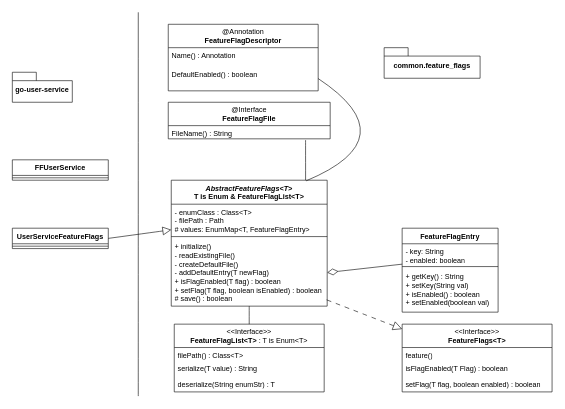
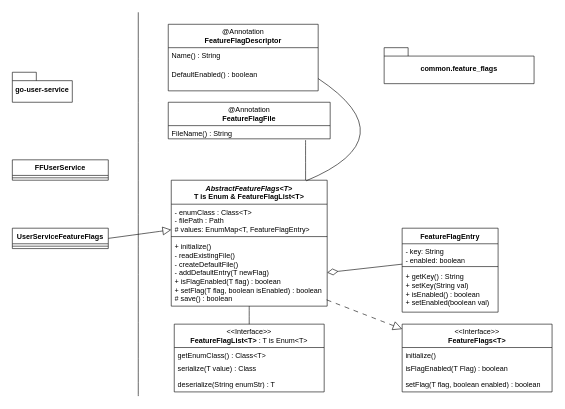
  <mxCell id="0" />
  <mxCell id="1" parent="0" />
  <mxCell id="2" value="&amp;lt;&amp;lt;Interface&amp;gt;&amp;gt;&lt;br&gt;&lt;b&gt;FeatureFlags&amp;lt;T&amp;gt;&lt;/b&gt;" style="swimlane;fontStyle=0;childLayout=stackLayout;horizontal=1;startSize=39;fillColor=none;horizontalStack=0;resizeParent=1;resizeParentMax=0;resizeLast=0;collapsible=1;marginBottom=0;whiteSpace=wrap;html=1;" vertex="1" parent="1"><mxGeometry x="670" y="540" width="250" height="113" as="geometry" /></mxCell>
- <mxCell id="3" value="feature()" style="text;strokeColor=none;fillColor=none;align=left;verticalAlign=top;spacingLeft=4;spacingRight=4;overflow=hidden;rotatable=0;points=[[0,0.5],[1,0.5]];portConstraint=eastwest;whiteSpace=wrap;html=1;" vertex="1" parent="2"><mxGeometry y="39" width="250" height="22" as="geometry" /></mxCell>
+ <mxCell id="3" value="initialize()" style="text;strokeColor=none;fillColor=none;align=left;verticalAlign=top;spacingLeft=4;spacingRight=4;overflow=hidden;rotatable=0;points=[[0,0.5],[1,0.5]];portConstraint=eastwest;whiteSpace=wrap;html=1;" vertex="1" parent="2"><mxGeometry y="39" width="250" height="22" as="geometry" /></mxCell>
  <mxCell id="4" value="isFlagEnabled(T Flag) : boolean" style="text;strokeColor=none;fillColor=none;align=left;verticalAlign=top;spacingLeft=4;spacingRight=4;overflow=hidden;rotatable=0;points=[[0,0.5],[1,0.5]];portConstraint=eastwest;whiteSpace=wrap;html=1;" vertex="1" parent="2"><mxGeometry y="61" width="250" height="26" as="geometry" /></mxCell>
  <mxCell id="5" value="setFlag(T flag, boolean enabled) : boolean" style="text;strokeColor=none;fillColor=none;align=left;verticalAlign=top;spacingLeft=4;spacingRight=4;overflow=hidden;rotatable=0;points=[[0,0.5],[1,0.5]];portConstraint=eastwest;whiteSpace=wrap;html=1;" vertex="1" parent="2"><mxGeometry y="87" width="250" height="26" as="geometry" /></mxCell>
  <mxCell id="6" value="&amp;lt;&amp;lt;Interface&amp;gt;&amp;gt;&lt;br&gt;&lt;b&gt;FeatureFlagList&amp;lt;T&amp;gt;&lt;/b&gt;&amp;nbsp;: T is Enum&amp;lt;T&amp;gt;" style="swimlane;fontStyle=0;childLayout=stackLayout;horizontal=1;startSize=39;fillColor=none;horizontalStack=0;resizeParent=1;resizeParentMax=0;resizeLast=0;collapsible=1;marginBottom=0;whiteSpace=wrap;html=1;" vertex="1" parent="1"><mxGeometry x="290" y="540" width="250" height="113" as="geometry" /></mxCell>
- <mxCell id="7" value="&lt;div&gt;filePath() : Class&amp;lt;T&amp;gt;&lt;/div&gt;" style="text;strokeColor=none;fillColor=none;align=left;verticalAlign=top;spacingLeft=4;spacingRight=4;overflow=hidden;rotatable=0;points=[[0,0.5],[1,0.5]];portConstraint=eastwest;whiteSpace=wrap;html=1;" vertex="1" parent="6"><mxGeometry y="39" width="250" height="22" as="geometry" /></mxCell>
- <mxCell id="8" value="serialize(T value) : String" style="text;strokeColor=none;fillColor=none;align=left;verticalAlign=top;spacingLeft=4;spacingRight=4;overflow=hidden;rotatable=0;points=[[0,0.5],[1,0.5]];portConstraint=eastwest;whiteSpace=wrap;html=1;" vertex="1" parent="6"><mxGeometry y="61" width="250" height="26" as="geometry" /></mxCell>
+ <mxCell id="7" value="&lt;div&gt;getEnumClass() : Class&amp;lt;T&amp;gt;&lt;/div&gt;" style="text;strokeColor=none;fillColor=none;align=left;verticalAlign=top;spacingLeft=4;spacingRight=4;overflow=hidden;rotatable=0;points=[[0,0.5],[1,0.5]];portConstraint=eastwest;whiteSpace=wrap;html=1;" vertex="1" parent="6"><mxGeometry y="39" width="250" height="22" as="geometry" /></mxCell>
+ <mxCell id="8" value="serialize(T value) : Class" style="text;strokeColor=none;fillColor=none;align=left;verticalAlign=top;spacingLeft=4;spacingRight=4;overflow=hidden;rotatable=0;points=[[0,0.5],[1,0.5]];portConstraint=eastwest;whiteSpace=wrap;html=1;" vertex="1" parent="6"><mxGeometry y="61" width="250" height="26" as="geometry" /></mxCell>
  <mxCell id="9" value="deserialize(String enumStr) : T" style="text;strokeColor=none;fillColor=none;align=left;verticalAlign=top;spacingLeft=4;spacingRight=4;overflow=hidden;rotatable=0;points=[[0,0.5],[1,0.5]];portConstraint=eastwest;whiteSpace=wrap;html=1;" vertex="1" parent="6"><mxGeometry y="87" width="250" height="26" as="geometry" /></mxCell>
- <mxCell id="10" value="@Interface&lt;br&gt;&lt;b&gt;FeatureFlagFile&lt;/b&gt;" style="swimlane;fontStyle=0;childLayout=stackLayout;horizontal=1;startSize=39;fillColor=none;horizontalStack=0;resizeParent=1;resizeParentMax=0;resizeLast=0;collapsible=1;marginBottom=0;whiteSpace=wrap;html=1;" vertex="1" parent="1"><mxGeometry x="280" y="170" width="270" height="61" as="geometry" /></mxCell>
+ <mxCell id="10" value="@Annotation&lt;br&gt;&lt;b&gt;FeatureFlagFile&lt;/b&gt;" style="swimlane;fontStyle=0;childLayout=stackLayout;horizontal=1;startSize=39;fillColor=none;horizontalStack=0;resizeParent=1;resizeParentMax=0;resizeLast=0;collapsible=1;marginBottom=0;whiteSpace=wrap;html=1;" vertex="1" parent="1"><mxGeometry x="280" y="170" width="270" height="61" as="geometry" /></mxCell>
  <mxCell id="11" value="&lt;div&gt;FileName() : String&lt;/div&gt;" style="text;strokeColor=none;fillColor=none;align=left;verticalAlign=top;spacingLeft=4;spacingRight=4;overflow=hidden;rotatable=0;points=[[0,0.5],[1,0.5]];portConstraint=eastwest;whiteSpace=wrap;html=1;" vertex="1" parent="10"><mxGeometry y="39" width="270" height="22" as="geometry" /></mxCell>
  <mxCell id="12" value="@Annotation&lt;br&gt;&lt;b&gt;FeatureFlagDescriptor&lt;/b&gt;" style="swimlane;fontStyle=0;childLayout=stackLayout;horizontal=1;startSize=39;fillColor=none;horizontalStack=0;resizeParent=1;resizeParentMax=0;resizeLast=0;collapsible=1;marginBottom=0;whiteSpace=wrap;html=1;" vertex="1" parent="1"><mxGeometry x="280" y="40" width="250" height="111" as="geometry" /></mxCell>
  <mxCell id="13" value="" style="edgeStyle=none;curved=1;rounded=0;orthogonalLoop=1;jettySize=auto;html=1;fontSize=12;startSize=8;endSize=8;" edge="1" parent="12" source="14"><mxGeometry relative="1" as="geometry"><mxPoint x="125" y="70" as="targetPoint" /></mxGeometry></mxCell>
- <mxCell id="14" value="&lt;div&gt;Name() : Annotation&lt;/div&gt;" style="text;strokeColor=none;fillColor=none;align=left;verticalAlign=top;spacingLeft=4;spacingRight=4;overflow=hidden;rotatable=0;points=[[0,0.5],[1,0.5]];portConstraint=eastwest;whiteSpace=wrap;html=1;" vertex="1" parent="12"><mxGeometry y="39" width="250" height="31" as="geometry" /></mxCell>
+ <mxCell id="14" value="&lt;div&gt;Name() : String&lt;/div&gt;" style="text;strokeColor=none;fillColor=none;align=left;verticalAlign=top;spacingLeft=4;spacingRight=4;overflow=hidden;rotatable=0;points=[[0,0.5],[1,0.5]];portConstraint=eastwest;whiteSpace=wrap;html=1;" vertex="1" parent="12"><mxGeometry y="39" width="250" height="31" as="geometry" /></mxCell>
  <mxCell id="15" value="&lt;div&gt;DefaultEnabled() : boolean&lt;/div&gt;" style="text;strokeColor=none;fillColor=none;align=left;verticalAlign=top;spacingLeft=4;spacingRight=4;overflow=hidden;rotatable=0;points=[[0,0.5],[1,0.5]];portConstraint=eastwest;whiteSpace=wrap;html=1;" vertex="1" parent="12"><mxGeometry y="70" width="250" height="41" as="geometry" /></mxCell>
  <mxCell id="16" value="FeatureFlagEntry" style="swimlane;fontStyle=1;align=center;verticalAlign=top;childLayout=stackLayout;horizontal=1;startSize=26;horizontalStack=0;resizeParent=1;resizeParentMax=0;resizeLast=0;collapsible=1;marginBottom=0;whiteSpace=wrap;html=1;" vertex="1" parent="1"><mxGeometry x="670" y="380" width="160" height="140" as="geometry" /></mxCell>
  <mxCell id="17" value="- key: String&lt;div&gt;- enabled: boolean&lt;/div&gt;" style="text;strokeColor=none;fillColor=none;align=left;verticalAlign=top;spacingLeft=4;spacingRight=4;overflow=hidden;rotatable=0;points=[[0,0.5],[1,0.5]];portConstraint=eastwest;whiteSpace=wrap;html=1;" vertex="1" parent="16"><mxGeometry y="26" width="160" height="34" as="geometry" /></mxCell>
  <mxCell id="18" value="" style="line;strokeWidth=1;fillColor=none;align=left;verticalAlign=middle;spacingTop=-1;spacingLeft=3;spacingRight=3;rotatable=0;labelPosition=right;points=[];portConstraint=eastwest;strokeColor=inherit;" vertex="1" parent="16"><mxGeometry y="60" width="160" height="8" as="geometry" /></mxCell>
  <mxCell id="19" value="&lt;div&gt;+ getKey() : String&lt;/div&gt;&lt;div&gt;+ setKey(String val)&lt;/div&gt;&lt;div&gt;+ isEnabled() : boolean&lt;/div&gt;&lt;div&gt;+ setEnabled(boolean val)&lt;/div&gt;" style="text;strokeColor=none;fillColor=none;align=left;verticalAlign=top;spacingLeft=4;spacingRight=4;overflow=hidden;rotatable=0;points=[[0,0.5],[1,0.5]];portConstraint=eastwest;whiteSpace=wrap;html=1;" vertex="1" parent="16"><mxGeometry y="68" width="160" height="72" as="geometry" /></mxCell>
  <mxCell id="20" style="edgeStyle=none;curved=1;rounded=0;orthogonalLoop=1;jettySize=auto;html=1;entryX=0.5;entryY=0;entryDx=0;entryDy=0;fontSize=12;startSize=8;endSize=8;endArrow=none;endFill=0;" edge="1" parent="1" source="21" target="6"><mxGeometry relative="1" as="geometry" /></mxCell>
  <mxCell id="21" value="&lt;i&gt;AbstractFeatureFlags&amp;lt;T&amp;gt;&lt;/i&gt;&lt;br&gt;T is Enum &amp;amp; FeatureFlagList&amp;lt;T&amp;gt;" style="swimlane;fontStyle=1;align=center;verticalAlign=top;childLayout=stackLayout;horizontal=1;startSize=40;horizontalStack=0;resizeParent=1;resizeParentMax=0;resizeLast=0;collapsible=1;marginBottom=0;whiteSpace=wrap;html=1;" vertex="1" parent="1"><mxGeometry x="285" y="300" width="260" height="210" as="geometry"><mxRectangle x="295" y="500" width="210" height="40" as="alternateBounds" /></mxGeometry></mxCell>
  <mxCell id="22" value="&lt;div&gt;- enumClass : Class&amp;lt;T&amp;gt;&lt;/div&gt;&lt;div&gt;- filePath : Path&lt;/div&gt;&lt;div&gt;# values: EnumMap&amp;lt;T, FeatureFlagEntry&amp;gt;&lt;/div&gt;" style="text;strokeColor=none;fillColor=none;align=left;verticalAlign=top;spacingLeft=4;spacingRight=4;overflow=hidden;rotatable=0;points=[[0,0.5],[1,0.5]];portConstraint=eastwest;whiteSpace=wrap;html=1;" vertex="1" parent="21"><mxGeometry y="40" width="260" height="50" as="geometry" /></mxCell>
  <mxCell id="23" value="" style="line;strokeWidth=1;fillColor=none;align=left;verticalAlign=middle;spacingTop=-1;spacingLeft=3;spacingRight=3;rotatable=0;labelPosition=right;points=[];portConstraint=eastwest;strokeColor=inherit;" vertex="1" parent="21"><mxGeometry y="90" width="260" height="8" as="geometry" /></mxCell>
  <mxCell id="24" value="&lt;div&gt;+ initialize()&lt;/div&gt;&lt;div&gt;- readExistingFile()&lt;/div&gt;&lt;div&gt;- createDefaultFile()&lt;/div&gt;&lt;div&gt;- addDefaultEntry(T newFlag)&lt;/div&gt;&lt;div&gt;+ isFlagEnabled(T flag) : boolean&lt;/div&gt;&lt;div&gt;+ setFlag(T flag, boolean isEnabled) : boolean&lt;/div&gt;&lt;div&gt;# save() : boolean&lt;/div&gt;" style="text;strokeColor=none;fillColor=none;align=left;verticalAlign=top;spacingLeft=4;spacingRight=4;overflow=hidden;rotatable=0;points=[[0,0.5],[1,0.5]];portConstraint=eastwest;whiteSpace=wrap;html=1;" vertex="1" parent="21"><mxGeometry y="98" width="260" height="112" as="geometry" /></mxCell>
  <mxCell id="25" style="edgeStyle=none;curved=1;rounded=0;orthogonalLoop=1;jettySize=auto;html=1;exitX=0.848;exitY=1.091;exitDx=0;exitDy=0;fontSize=12;endArrow=none;endFill=0;exitPerimeter=0;" edge="1" parent="1" source="11"><mxGeometry relative="1" as="geometry"><mxPoint x="509" y="300" as="targetPoint" /></mxGeometry></mxCell>
  <mxCell id="26" style="edgeStyle=none;curved=1;rounded=0;orthogonalLoop=1;jettySize=auto;html=1;entryX=0.865;entryY=0.005;entryDx=0;entryDy=0;entryPerimeter=0;fontSize=12;startSize=8;endSize=8;endArrow=none;endFill=0;exitX=1;exitY=0.5;exitDx=0;exitDy=0;" edge="1" parent="1" source="15" target="21"><mxGeometry relative="1" as="geometry"><mxPoint x="580" y="250" as="sourcePoint" /><Array as="points"><mxPoint x="680" y="230" /></Array></mxGeometry></mxCell>
  <mxCell id="27" style="edgeStyle=none;curved=1;rounded=0;orthogonalLoop=1;jettySize=auto;html=1;exitX=1;exitY=0.5;exitDx=0;exitDy=0;entryX=0;entryY=1;entryDx=0;entryDy=0;entryPerimeter=0;fontSize=12;startSize=16;endSize=16;endArrow=none;endFill=0;startArrow=diamondThin;startFill=0;" edge="1" parent="1" source="24" target="17"><mxGeometry relative="1" as="geometry" /></mxCell>
  <mxCell id="28" style="edgeStyle=none;curved=1;rounded=0;orthogonalLoop=1;jettySize=auto;html=1;entryX=0.992;entryY=0.902;entryDx=0;entryDy=0;entryPerimeter=0;fontSize=12;startSize=13;endSize=13;endArrow=none;endFill=0;dashed=1;dashPattern=8 8;startArrow=block;startFill=0;" edge="1" parent="1" source="2" target="24"><mxGeometry relative="1" as="geometry" /></mxCell>
  <mxCell id="29" value="UserServiceFeatureFlags" style="swimlane;fontStyle=1;align=center;verticalAlign=top;childLayout=stackLayout;horizontal=1;startSize=26;horizontalStack=0;resizeParent=1;resizeParentMax=0;resizeLast=0;collapsible=1;marginBottom=0;whiteSpace=wrap;html=1;" vertex="1" parent="1"><mxGeometry x="20" y="380" width="160" height="34" as="geometry" /></mxCell>
  <mxCell id="30" value="" style="line;strokeWidth=1;fillColor=none;align=left;verticalAlign=middle;spacingTop=-1;spacingLeft=3;spacingRight=3;rotatable=0;labelPosition=right;points=[];portConstraint=eastwest;strokeColor=inherit;" vertex="1" parent="29"><mxGeometry y="26" width="160" height="8" as="geometry" /></mxCell>
  <mxCell id="31" style="edgeStyle=none;curved=1;rounded=0;orthogonalLoop=1;jettySize=auto;html=1;entryX=1;entryY=0.5;entryDx=0;entryDy=0;fontSize=12;startSize=12;endSize=8;endArrow=none;endFill=0;startArrow=block;startFill=0;" edge="1" parent="1" source="22" target="29"><mxGeometry relative="1" as="geometry" /></mxCell>
  <mxCell id="32" value="FFUserService" style="swimlane;fontStyle=1;align=center;verticalAlign=top;childLayout=stackLayout;horizontal=1;startSize=26;horizontalStack=0;resizeParent=1;resizeParentMax=0;resizeLast=0;collapsible=1;marginBottom=0;whiteSpace=wrap;html=1;" vertex="1" parent="1"><mxGeometry x="20" y="266" width="160" height="34" as="geometry" /></mxCell>
  <mxCell id="33" value="" style="line;strokeWidth=1;fillColor=none;align=left;verticalAlign=middle;spacingTop=-1;spacingLeft=3;spacingRight=3;rotatable=0;labelPosition=right;points=[];portConstraint=eastwest;strokeColor=inherit;" vertex="1" parent="32"><mxGeometry y="26" width="160" height="8" as="geometry" /></mxCell>
  <mxCell id="34" value="" style="endArrow=none;html=1;rounded=0;fontSize=12;startSize=8;endSize=8;curved=1;" edge="1" parent="1"><mxGeometry width="50" height="50" relative="1" as="geometry"><mxPoint x="230" y="660" as="sourcePoint" /><mxPoint x="230" y="20" as="targetPoint" /></mxGeometry></mxCell>
- <mxCell id="35" value="common.feature_flags" style="shape=folder;fontStyle=1;spacingTop=10;tabWidth=40;tabHeight=14;tabPosition=left;html=1;whiteSpace=wrap;" vertex="1" parent="1"><mxGeometry x="640" y="79" width="160" height="51" as="geometry" /></mxCell>
+ <mxCell id="35" value="common.feature_flags" style="shape=folder;fontStyle=1;spacingTop=10;tabWidth=40;tabHeight=14;tabPosition=left;html=1;whiteSpace=wrap;" vertex="1" parent="1"><mxGeometry x="640" y="79" width="250" height="60" as="geometry" /></mxCell>
  <mxCell id="36" value="go-user-service" style="shape=folder;fontStyle=1;spacingTop=10;tabWidth=40;tabHeight=14;tabPosition=left;html=1;whiteSpace=wrap;" vertex="1" parent="1"><mxGeometry x="20" y="120" width="100" height="50" as="geometry" /></mxCell>
